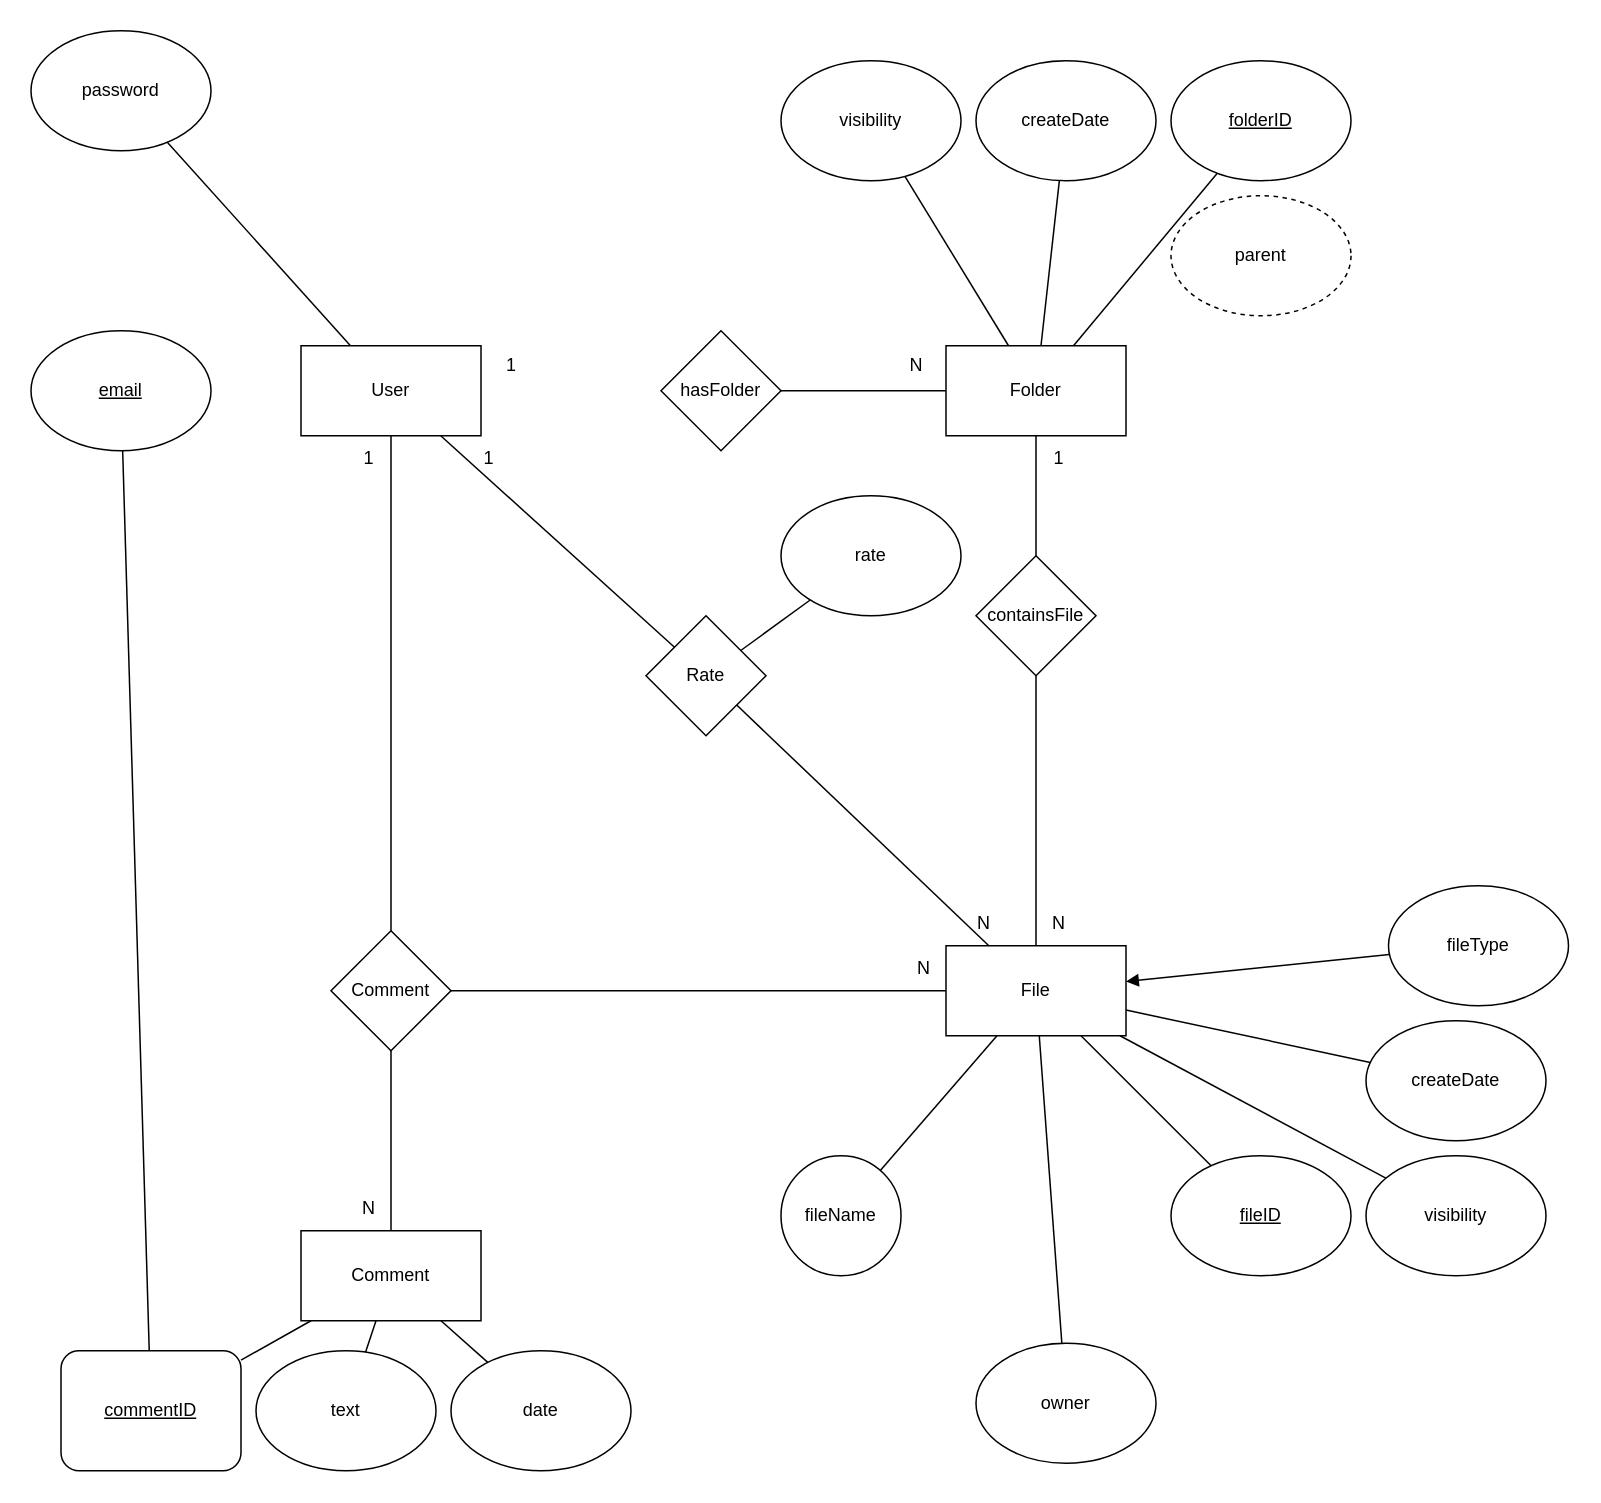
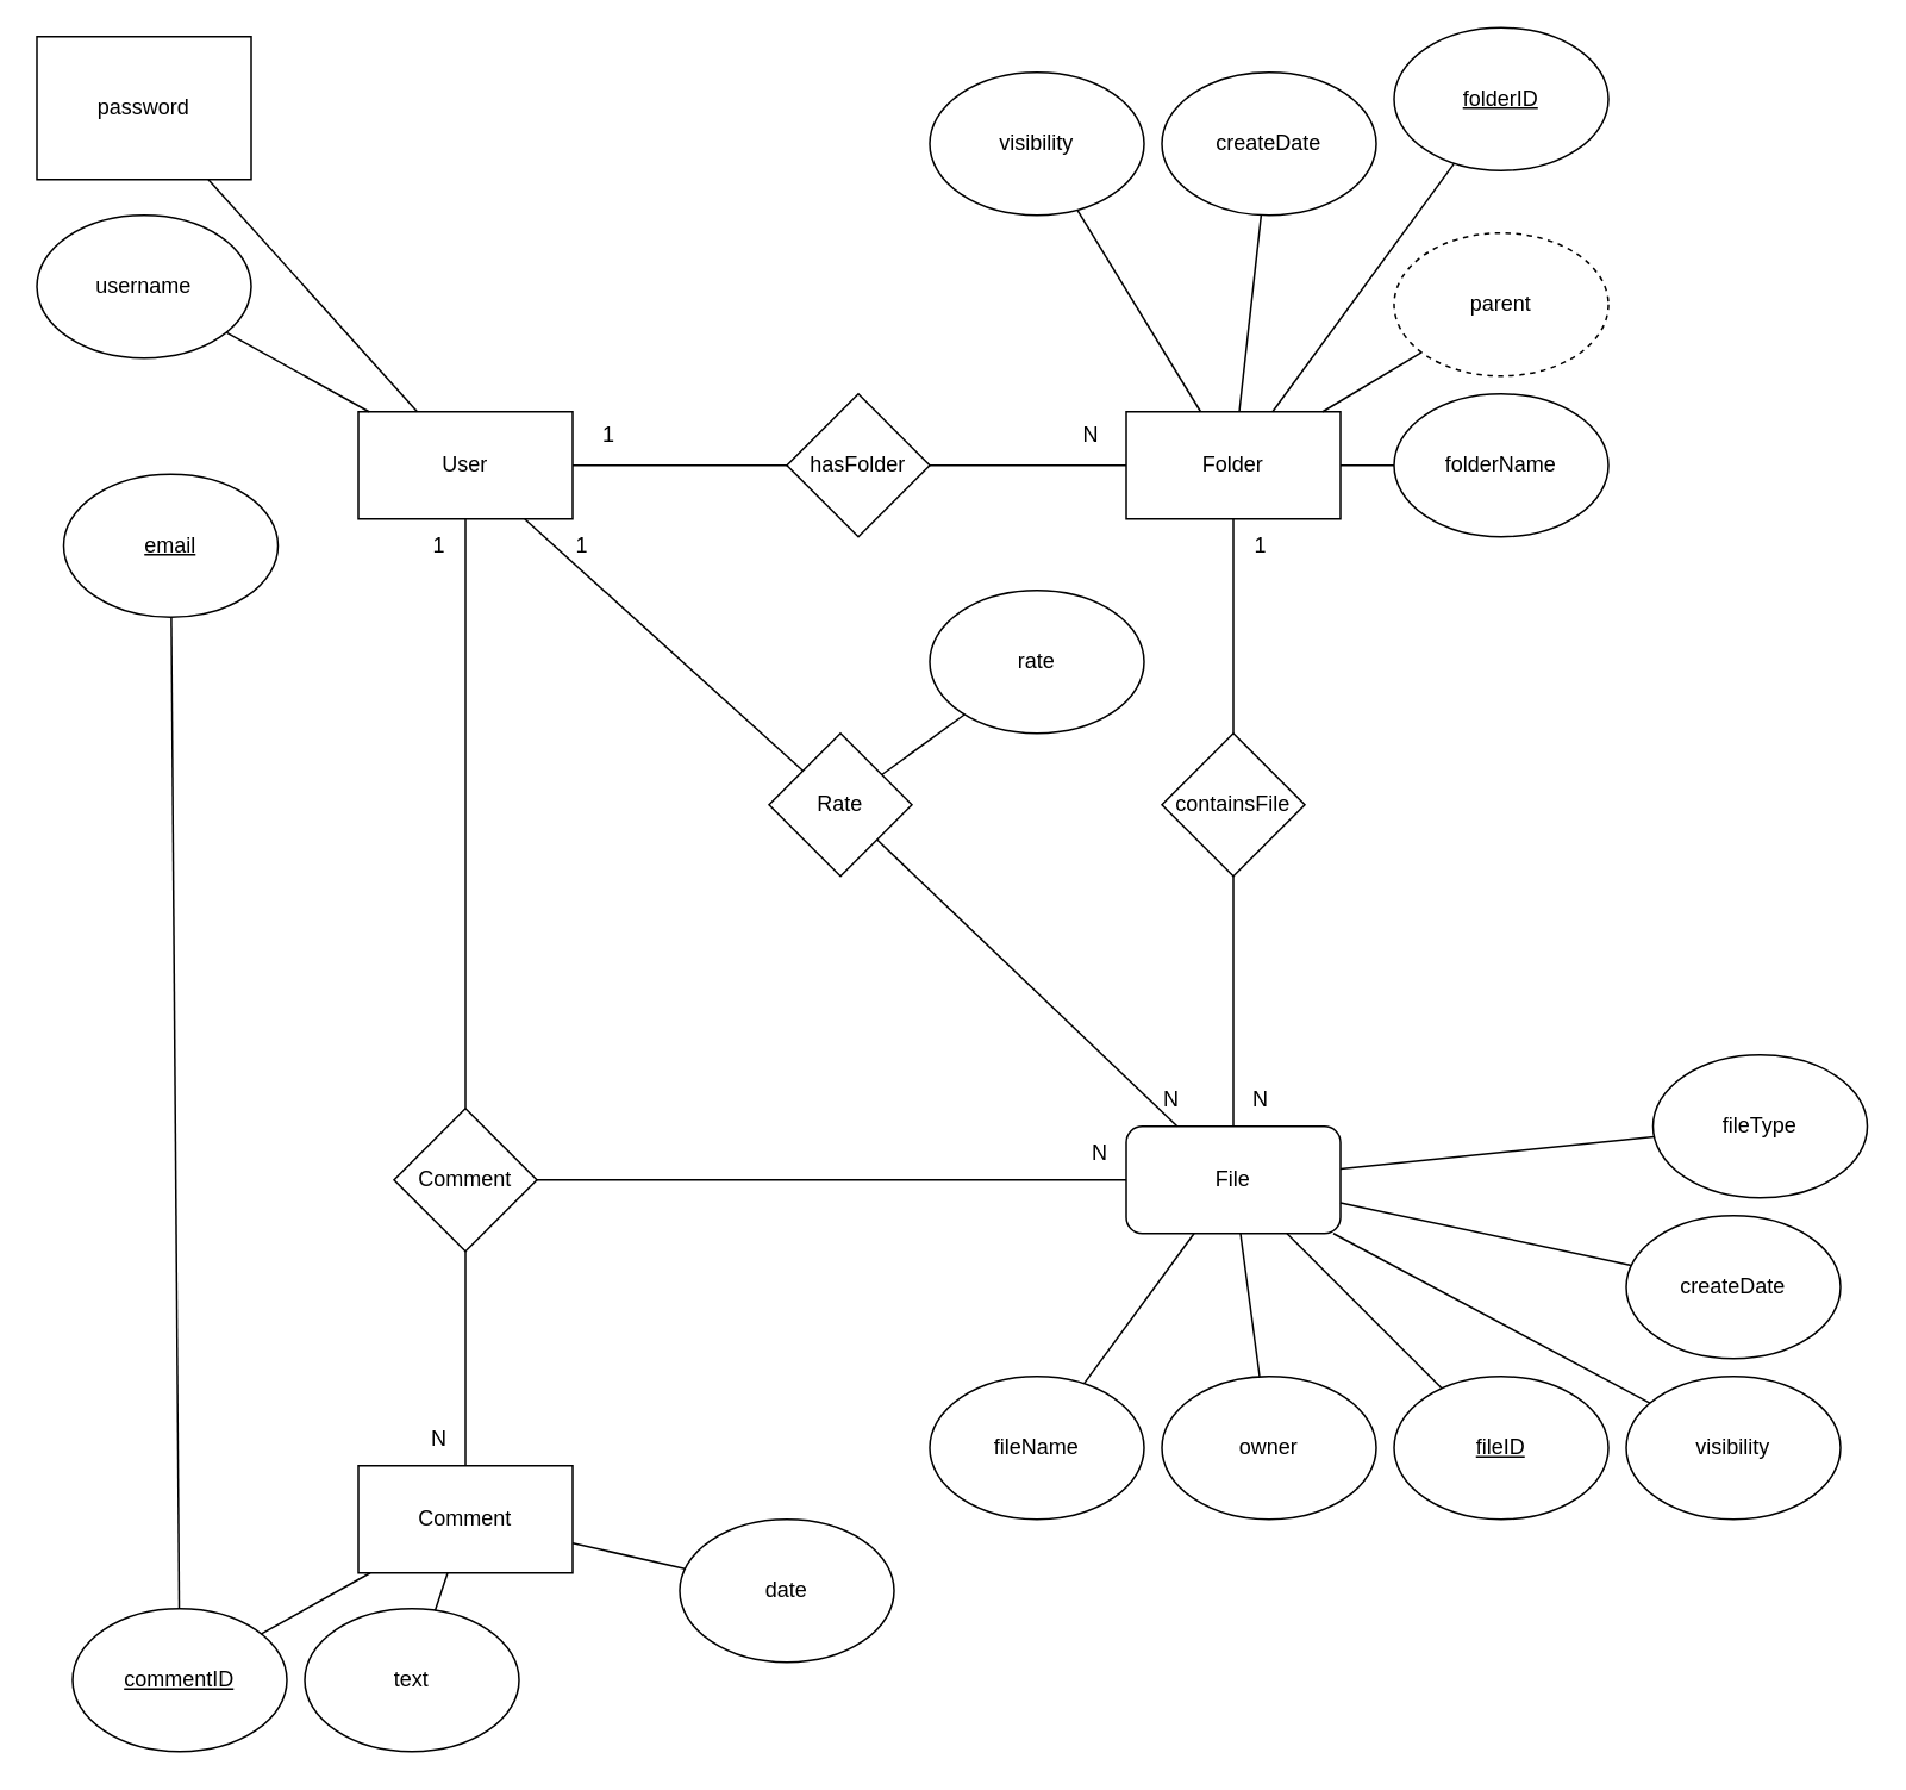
  <mxCell id="0" />
  <mxCell id="1" parent="0" />
  <mxCell id="2" value="User" style="rounded=0;whiteSpace=wrap;html=1;" vertex="1" parent="1"><mxGeometry x="200" y="230" width="120" height="60" as="geometry" /></mxCell>
  <mxCell id="3" value="Folder" style="rounded=0;whiteSpace=wrap;html=1;" vertex="1" parent="1"><mxGeometry x="630" y="230" width="120" height="60" as="geometry" /></mxCell>
- <mxCell id="4" value="File" style="rounded=0;whiteSpace=wrap;html=1;" vertex="1" parent="1"><mxGeometry x="630" y="630" width="120" height="60" as="geometry" /></mxCell>
+ <mxCell id="4" value="File" style="whiteSpace=wrap;html=1;rounded=1;" vertex="1" parent="1"><mxGeometry x="630" y="630" width="120" height="60" as="geometry" /></mxCell>
  <mxCell id="5" value="Comment" style="rounded=0;whiteSpace=wrap;html=1;" vertex="1" parent="1"><mxGeometry x="200" y="820" width="120" height="60" as="geometry" /></mxCell>
- <mxCell id="6" value="&lt;u&gt;email&lt;/u&gt;" style="ellipse;whiteSpace=wrap;html=1;" vertex="1" parent="1"><mxGeometry x="20" y="220" width="120" height="80" as="geometry" /></mxCell>
- <mxCell id="8" value="password" style="ellipse;whiteSpace=wrap;html=1;" vertex="1" parent="1"><mxGeometry x="20" y="20" width="120" height="80" as="geometry" /></mxCell>
+ <mxCell id="6" value="&lt;u&gt;email&lt;/u&gt;" style="ellipse;whiteSpace=wrap;html=1;" vertex="1" parent="1"><mxGeometry x="35" y="265" width="120" height="80" as="geometry" /></mxCell>
+ <mxCell id="7" value="username" style="ellipse;whiteSpace=wrap;html=1;" vertex="1" parent="1"><mxGeometry x="20" y="120" width="120" height="80" as="geometry" /></mxCell>
+ <mxCell id="8" value="password" style="whiteSpace=wrap;html=1;rounded=0;" vertex="1" parent="1"><mxGeometry x="20" y="20" width="120" height="80" as="geometry" /></mxCell>
+ <mxCell id="9" value="folderName" style="ellipse;whiteSpace=wrap;html=1;" vertex="1" parent="1"><mxGeometry x="780" y="220" width="120" height="80" as="geometry" /></mxCell>
  <mxCell id="10" value="visibility" style="ellipse;whiteSpace=wrap;html=1;" vertex="1" parent="1"><mxGeometry x="520" y="40" width="120" height="80" as="geometry" /></mxCell>
  <mxCell id="11" value="createDate" style="ellipse;whiteSpace=wrap;html=1;" vertex="1" parent="1"><mxGeometry x="650" y="40" width="120" height="80" as="geometry" /></mxCell>
- <mxCell id="12" value="fileName" style="ellipse;whiteSpace=wrap;html=1;" vertex="1" parent="1"><mxGeometry x="520" y="770" width="80" height="80" as="geometry" /></mxCell>
- <mxCell id="13" value="owner" style="ellipse;whiteSpace=wrap;html=1;" vertex="1" parent="1"><mxGeometry x="650" y="895" width="120" height="80" as="geometry" /></mxCell>
+ <mxCell id="12" value="fileName" style="ellipse;whiteSpace=wrap;html=1;" vertex="1" parent="1"><mxGeometry x="520" y="770" width="120" height="80" as="geometry" /></mxCell>
+ <mxCell id="13" value="owner" style="ellipse;whiteSpace=wrap;html=1;" vertex="1" parent="1"><mxGeometry x="650" y="770" width="120" height="80" as="geometry" /></mxCell>
  <mxCell id="14" value="&lt;u&gt;fileID&lt;/u&gt;" style="ellipse;whiteSpace=wrap;html=1;" vertex="1" parent="1"><mxGeometry x="780" y="770" width="120" height="80" as="geometry" /></mxCell>
  <mxCell id="15" value="visibility" style="ellipse;whiteSpace=wrap;html=1;" vertex="1" parent="1"><mxGeometry x="910" y="770" width="120" height="80" as="geometry" /></mxCell>
  <mxCell id="16" value="createDate" style="ellipse;whiteSpace=wrap;html=1;" vertex="1" parent="1"><mxGeometry x="910" y="680" width="120" height="80" as="geometry" /></mxCell>
  <mxCell id="17" value="parent" style="ellipse;whiteSpace=wrap;html=1;dashed=1;" vertex="1" parent="1"><mxGeometry x="780" y="130" width="120" height="80" as="geometry" /></mxCell>
  <mxCell id="18" value="fileType" style="ellipse;whiteSpace=wrap;html=1;" vertex="1" parent="1"><mxGeometry x="925" y="590" width="120" height="80" as="geometry" /></mxCell>
- <mxCell id="19" value="&lt;u&gt;commentID&lt;/u&gt;" style="whiteSpace=wrap;html=1;rounded=1;" vertex="1" parent="1"><mxGeometry x="40" y="900" width="120" height="80" as="geometry" /></mxCell>
+ <mxCell id="19" value="&lt;u&gt;commentID&lt;/u&gt;" style="ellipse;whiteSpace=wrap;html=1;" vertex="1" parent="1"><mxGeometry x="40" y="900" width="120" height="80" as="geometry" /></mxCell>
  <mxCell id="20" value="text" style="ellipse;whiteSpace=wrap;html=1;" vertex="1" parent="1"><mxGeometry x="170" y="900" width="120" height="80" as="geometry" /></mxCell>
- <mxCell id="21" value="date" style="ellipse;whiteSpace=wrap;html=1;" vertex="1" parent="1"><mxGeometry x="300" y="900" width="120" height="80" as="geometry" /></mxCell>
+ <mxCell id="21" value="date" style="ellipse;whiteSpace=wrap;html=1;" vertex="1" parent="1"><mxGeometry x="380" y="850" width="120" height="80" as="geometry" /></mxCell>
  <mxCell id="22" value="Comment" style="rhombus;whiteSpace=wrap;html=1;" vertex="1" parent="1"><mxGeometry x="220" y="620" width="80" height="80" as="geometry" /></mxCell>
  <mxCell id="23" value="" style="endArrow=none;html=1;rounded=0;" edge="1" parent="1" source="22" target="4"><mxGeometry width="50" height="50" relative="1" as="geometry"><mxPoint x="450" y="500" as="sourcePoint" /><mxPoint x="650" y="500" as="targetPoint" /></mxGeometry></mxCell>
  <mxCell id="24" value="" style="endArrow=none;html=1;rounded=0;" edge="1" parent="1" source="22" target="5"><mxGeometry width="50" height="50" relative="1" as="geometry"><mxPoint x="310" y="670" as="sourcePoint" /><mxPoint x="530" y="670" as="targetPoint" /></mxGeometry></mxCell>
  <mxCell id="25" value="" style="endArrow=none;html=1;rounded=0;" edge="1" parent="1" source="2" target="22"><mxGeometry width="50" height="50" relative="1" as="geometry"><mxPoint x="270" y="710" as="sourcePoint" /><mxPoint x="270" y="830" as="targetPoint" /></mxGeometry></mxCell>
  <mxCell id="26" value="Rate" style="rhombus;whiteSpace=wrap;html=1;" vertex="1" parent="1"><mxGeometry x="430" y="410" width="80" height="80" as="geometry" /></mxCell>
  <mxCell id="27" value="" style="endArrow=none;html=1;rounded=0;" edge="1" parent="1" source="2" target="26"><mxGeometry width="50" height="50" relative="1" as="geometry"><mxPoint x="510" y="640" as="sourcePoint" /><mxPoint x="560" y="590" as="targetPoint" /></mxGeometry></mxCell>
  <mxCell id="28" value="" style="endArrow=none;html=1;rounded=0;" edge="1" parent="1" source="4" target="26"><mxGeometry width="50" height="50" relative="1" as="geometry"><mxPoint x="330" y="520" as="sourcePoint" /><mxPoint x="443" y="577" as="targetPoint" /></mxGeometry></mxCell>
  <mxCell id="29" value="rate" style="ellipse;whiteSpace=wrap;html=1;" vertex="1" parent="1"><mxGeometry x="520" width="120" height="80" as="geometry" y="330" /></mxCell>
  <mxCell id="30" value="" style="endArrow=none;html=1;rounded=0;" edge="1" parent="1" source="26" target="29"><mxGeometry width="50" height="50" relative="1" as="geometry"><mxPoint x="510" y="390" as="sourcePoint" /><mxPoint x="560" y="340" as="targetPoint" /></mxGeometry></mxCell>
  <mxCell id="31" value="hasFolder" style="rhombus;whiteSpace=wrap;html=1;" vertex="1" parent="1"><mxGeometry x="440" y="220" width="80" height="80" as="geometry" /></mxCell>
+ <mxCell id="32" value="" style="endArrow=none;html=1;rounded=0;" edge="1" parent="1" source="2" target="31"><mxGeometry width="50" height="50" relative="1" as="geometry"><mxPoint x="510" as="sourcePoint" y="330" /><mxPoint x="560" y="280" as="targetPoint" /></mxGeometry></mxCell>
  <mxCell id="33" value="" style="endArrow=none;html=1;rounded=0;" edge="1" parent="1" source="3" target="31"><mxGeometry width="50" height="50" relative="1" as="geometry"><mxPoint x="305" y="240" as="sourcePoint" /><mxPoint x="448" y="118" as="targetPoint" /></mxGeometry></mxCell>
- <mxCell id="34" value="containsFile" style="rhombus;whiteSpace=wrap;html=1;" vertex="1" parent="1"><mxGeometry x="650" y="370" width="80" height="80" as="geometry" /></mxCell>
+ <mxCell id="34" value="containsFile" style="rhombus;whiteSpace=wrap;html=1;" vertex="1" parent="1"><mxGeometry x="650" y="410" width="80" height="80" as="geometry" /></mxCell>
  <mxCell id="35" value="" style="endArrow=none;html=1;rounded=0;" edge="1" parent="1" source="34" target="3"><mxGeometry width="50" height="50" relative="1" as="geometry"><mxPoint x="510" y="480" as="sourcePoint" /><mxPoint x="560" y="430" as="targetPoint" /></mxGeometry></mxCell>
  <mxCell id="36" value="" style="endArrow=none;html=1;rounded=0;" edge="1" parent="1" source="4" target="34"><mxGeometry width="50" height="50" relative="1" as="geometry"><mxPoint x="700" y="420" as="sourcePoint" /><mxPoint x="700" y="300" as="targetPoint" /></mxGeometry></mxCell>
- <mxCell id="37" value="&lt;u&gt;folderID&lt;/u&gt;" style="ellipse;whiteSpace=wrap;html=1;" vertex="1" parent="1"><mxGeometry x="780" y="40" width="120" height="80" as="geometry" /></mxCell>
+ <mxCell id="37" value="&lt;u&gt;folderID&lt;/u&gt;" style="ellipse;whiteSpace=wrap;html=1;" vertex="1" parent="1"><mxGeometry x="780" y="15" width="120" height="80" as="geometry" /></mxCell>
  <mxCell id="38" value="" style="endArrow=none;html=1;rounded=0;" edge="1" parent="1" source="8" target="2"><mxGeometry width="50" height="50" relative="1" as="geometry"><mxPoint x="590" y="90" as="sourcePoint" /><mxPoint x="640" y="40" as="targetPoint" /></mxGeometry></mxCell>
+ <mxCell id="39" value="" style="endArrow=none;html=1;rounded=0;" edge="1" parent="1" source="7" target="2"><mxGeometry width="50" height="50" relative="1" as="geometry"><mxPoint x="121" y="104" as="sourcePoint" /><mxPoint x="243" y="240" as="targetPoint" /></mxGeometry></mxCell>
  <mxCell id="40" value="" style="endArrow=none;html=1;rounded=0;" edge="1" parent="1" source="6" target="19"><mxGeometry width="50" height="50" relative="1" as="geometry"><mxPoint x="590" y="90" as="sourcePoint" /><mxPoint x="640" y="40" as="targetPoint" /></mxGeometry></mxCell>
  <mxCell id="41" value="" style="endArrow=none;html=1;rounded=0;" edge="1" parent="1" source="3" target="37"><mxGeometry width="50" height="50" relative="1" as="geometry"><mxPoint x="150" y="270" as="sourcePoint" /><mxPoint x="210" y="270" as="targetPoint" /></mxGeometry></mxCell>
+ <mxCell id="42" value="" style="endArrow=none;html=1;rounded=0;" edge="1" parent="1" source="3" target="17"><mxGeometry width="50" height="50" relative="1" as="geometry"><mxPoint x="725" y="240" as="sourcePoint" /><mxPoint x="821" y="125" as="targetPoint" /></mxGeometry></mxCell>
+ <mxCell id="43" value="" style="endArrow=none;html=1;rounded=0;" edge="1" parent="1" source="3" target="9"><mxGeometry width="50" height="50" relative="1" as="geometry"><mxPoint x="750" y="240" as="sourcePoint" /><mxPoint x="805" y="207" as="targetPoint" /></mxGeometry></mxCell>
  <mxCell id="44" value="" style="endArrow=none;html=1;rounded=0;" edge="1" parent="1" source="3" target="11"><mxGeometry width="50" height="50" relative="1" as="geometry"><mxPoint x="760" y="270" as="sourcePoint" /><mxPoint x="790" y="270" as="targetPoint" /></mxGeometry></mxCell>
  <mxCell id="45" value="" style="endArrow=none;html=1;rounded=0;" edge="1" parent="1" source="3" target="10"><mxGeometry width="50" height="50" relative="1" as="geometry"><mxPoint x="760" y="251" as="sourcePoint" /><mxPoint x="926" y="197" as="targetPoint" /></mxGeometry></mxCell>
  <mxCell id="46" value="" style="endArrow=none;html=1;rounded=0;" edge="1" parent="1" source="14" target="4"><mxGeometry width="50" height="50" relative="1" as="geometry"><mxPoint x="770" y="261" as="sourcePoint" /><mxPoint x="936" y="207" as="targetPoint" /></mxGeometry></mxCell>
  <mxCell id="47" value="" style="endArrow=none;html=1;rounded=0;" edge="1" parent="1" source="13" target="4"><mxGeometry width="50" height="50" relative="1" as="geometry"><mxPoint x="792" y="651" as="sourcePoint" /><mxPoint x="760" y="658" as="targetPoint" /></mxGeometry></mxCell>
  <mxCell id="48" value="" style="endArrow=none;html=1;rounded=0;" edge="1" parent="1" source="12" target="4"><mxGeometry width="50" height="50" relative="1" as="geometry"><mxPoint x="798" y="710" as="sourcePoint" /><mxPoint x="760" y="694" as="targetPoint" /></mxGeometry></mxCell>
- <mxCell id="49" value="" style="endArrow=block;html=1;rounded=0;" edge="1" parent="1" source="18" target="4"><mxGeometry width="50" height="50" relative="1" as="geometry"><mxPoint x="817" y="787" as="sourcePoint" /><mxPoint x="730" y="700" as="targetPoint" /></mxGeometry></mxCell>
+ <mxCell id="49" value="" style="endArrow=none;html=1;rounded=0;" edge="1" parent="1" source="18" target="4"><mxGeometry width="50" height="50" relative="1" as="geometry"><mxPoint x="817" y="787" as="sourcePoint" /><mxPoint x="730" y="700" as="targetPoint" /></mxGeometry></mxCell>
  <mxCell id="50" value="" style="endArrow=none;html=1;rounded=0;" edge="1" parent="1" source="16" target="4"><mxGeometry width="50" height="50" relative="1" as="geometry"><mxPoint x="921" y="646" as="sourcePoint" /><mxPoint x="760" y="664" as="targetPoint" /></mxGeometry></mxCell>
  <mxCell id="51" value="" style="endArrow=none;html=1;rounded=0;" edge="1" parent="1" source="15" target="4"><mxGeometry width="50" height="50" relative="1" as="geometry"><mxPoint x="923" y="718" as="sourcePoint" /><mxPoint x="760" y="683" as="targetPoint" /></mxGeometry></mxCell>
  <mxCell id="52" value="" style="endArrow=none;html=1;rounded=0;" edge="1" parent="1" source="19" target="5"><mxGeometry width="50" height="50" relative="1" as="geometry"><mxPoint x="-42" y="850" as="sourcePoint" /><mxPoint x="20" y="766" as="targetPoint" /></mxGeometry></mxCell>
  <mxCell id="53" value="" style="endArrow=none;html=1;rounded=0;" edge="1" parent="1" source="20" target="5"><mxGeometry width="50" height="50" relative="1" as="geometry"><mxPoint x="156" y="924" as="sourcePoint" /><mxPoint x="217" y="890" as="targetPoint" /></mxGeometry></mxCell>
  <mxCell id="54" value="" style="endArrow=none;html=1;rounded=0;" edge="1" parent="1" source="21" target="5"><mxGeometry width="50" height="50" relative="1" as="geometry"><mxPoint x="253" y="911" as="sourcePoint" /><mxPoint x="260" y="890" as="targetPoint" /></mxGeometry></mxCell>
  <mxCell id="55" value="1" style="text;html=1;align=center;verticalAlign=middle;resizable=0;points=[];autosize=1;strokeColor=none;fillColor=none;" vertex="1" parent="1"><mxGeometry x="325" y="228" width="30" height="30" as="geometry" /></mxCell>
  <mxCell id="56" value="N" style="text;html=1;align=center;verticalAlign=middle;resizable=0;points=[];autosize=1;strokeColor=none;fillColor=none;" vertex="1" parent="1"><mxGeometry x="595" y="228" width="30" height="30" as="geometry" /></mxCell>
  <mxCell id="57" value="1" style="text;html=1;align=center;verticalAlign=middle;resizable=0;points=[];autosize=1;strokeColor=none;fillColor=none;" vertex="1" parent="1"><mxGeometry x="310" y="290" width="30" height="30" as="geometry" /></mxCell>
  <mxCell id="58" value="N" style="text;html=1;align=center;verticalAlign=middle;resizable=0;points=[];autosize=1;strokeColor=none;fillColor=none;" vertex="1" parent="1"><mxGeometry x="640" y="600" width="30" height="30" as="geometry" /></mxCell>
  <mxCell id="59" value="1" style="text;html=1;align=center;verticalAlign=middle;resizable=0;points=[];autosize=1;strokeColor=none;fillColor=none;" vertex="1" parent="1"><mxGeometry x="690" y="290" width="30" height="30" as="geometry" /></mxCell>
  <mxCell id="60" value="N" style="text;html=1;align=center;verticalAlign=middle;resizable=0;points=[];autosize=1;strokeColor=none;fillColor=none;" vertex="1" parent="1"><mxGeometry x="690" y="600" width="30" height="30" as="geometry" /></mxCell>
  <mxCell id="61" value="1" style="text;html=1;align=center;verticalAlign=middle;resizable=0;points=[];autosize=1;strokeColor=none;fillColor=none;" vertex="1" parent="1"><mxGeometry x="230" y="290" width="30" height="30" as="geometry" /></mxCell>
  <mxCell id="62" value="N" style="text;html=1;align=center;verticalAlign=middle;resizable=0;points=[];autosize=1;strokeColor=none;fillColor=none;" vertex="1" parent="1"><mxGeometry x="230" y="790" width="30" height="30" as="geometry" /></mxCell>
  <mxCell id="63" value="N" style="text;html=1;align=center;verticalAlign=middle;resizable=0;points=[];autosize=1;strokeColor=none;fillColor=none;" vertex="1" parent="1"><mxGeometry x="600" y="630" width="30" height="30" as="geometry" /></mxCell>
